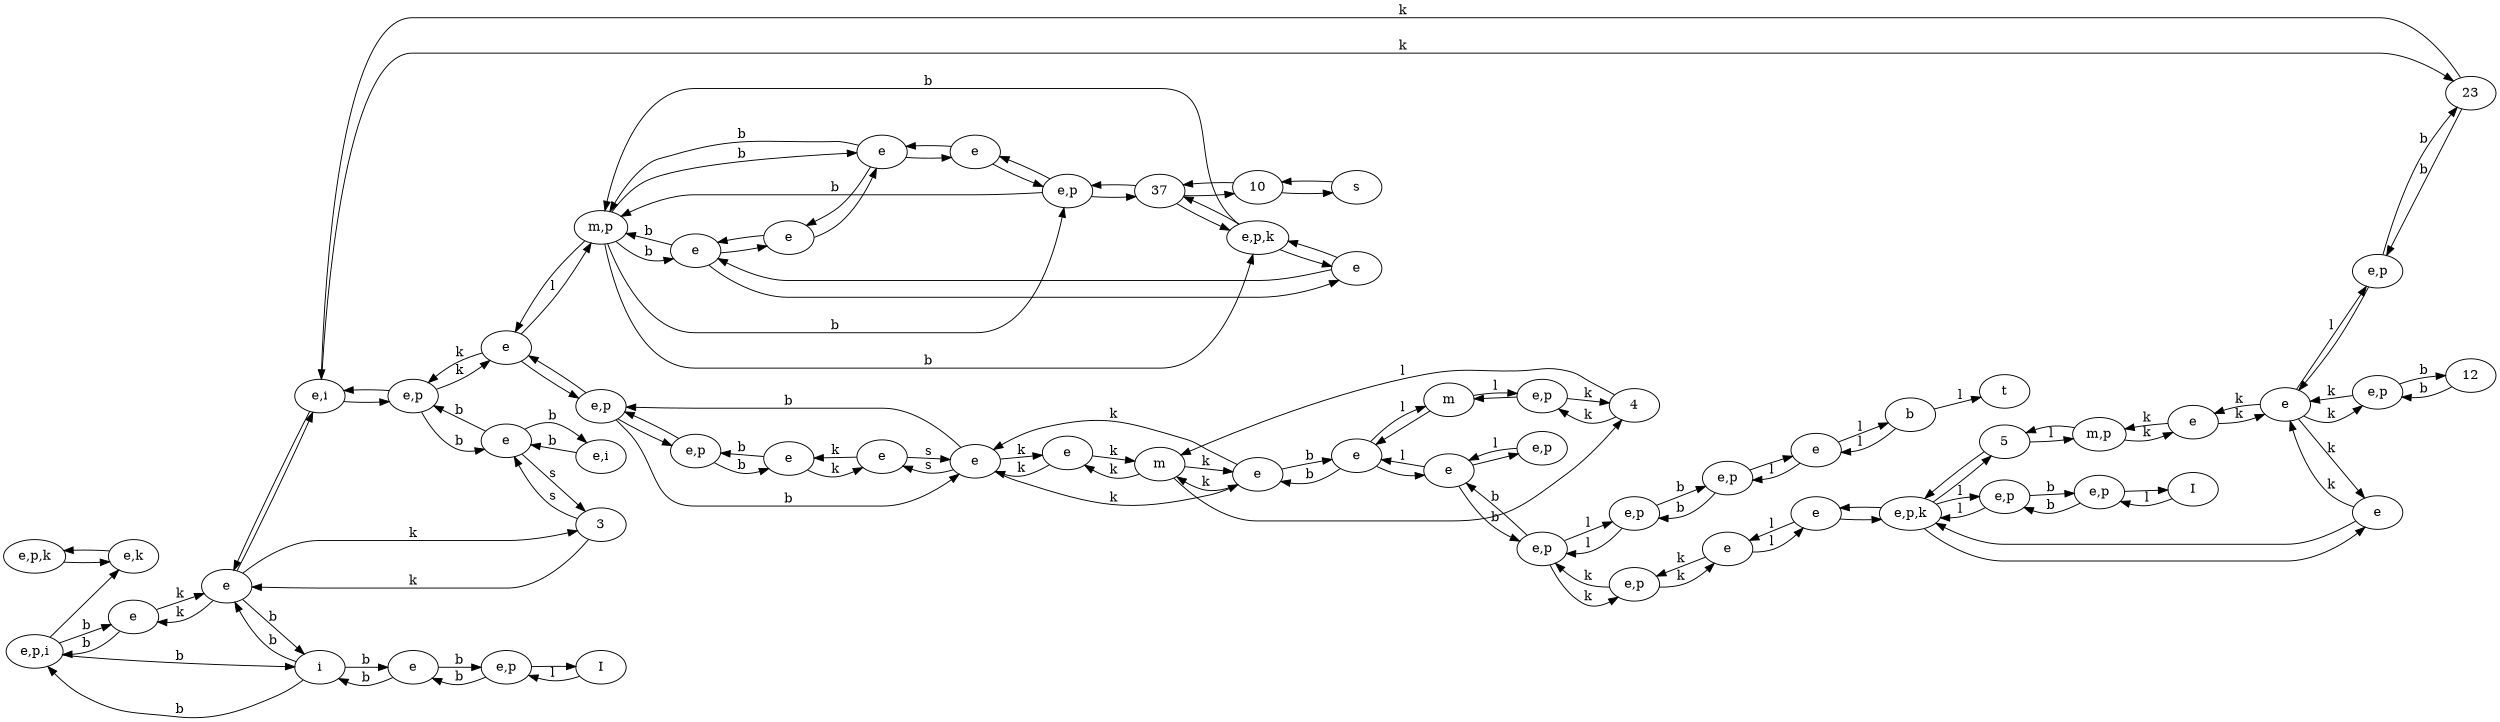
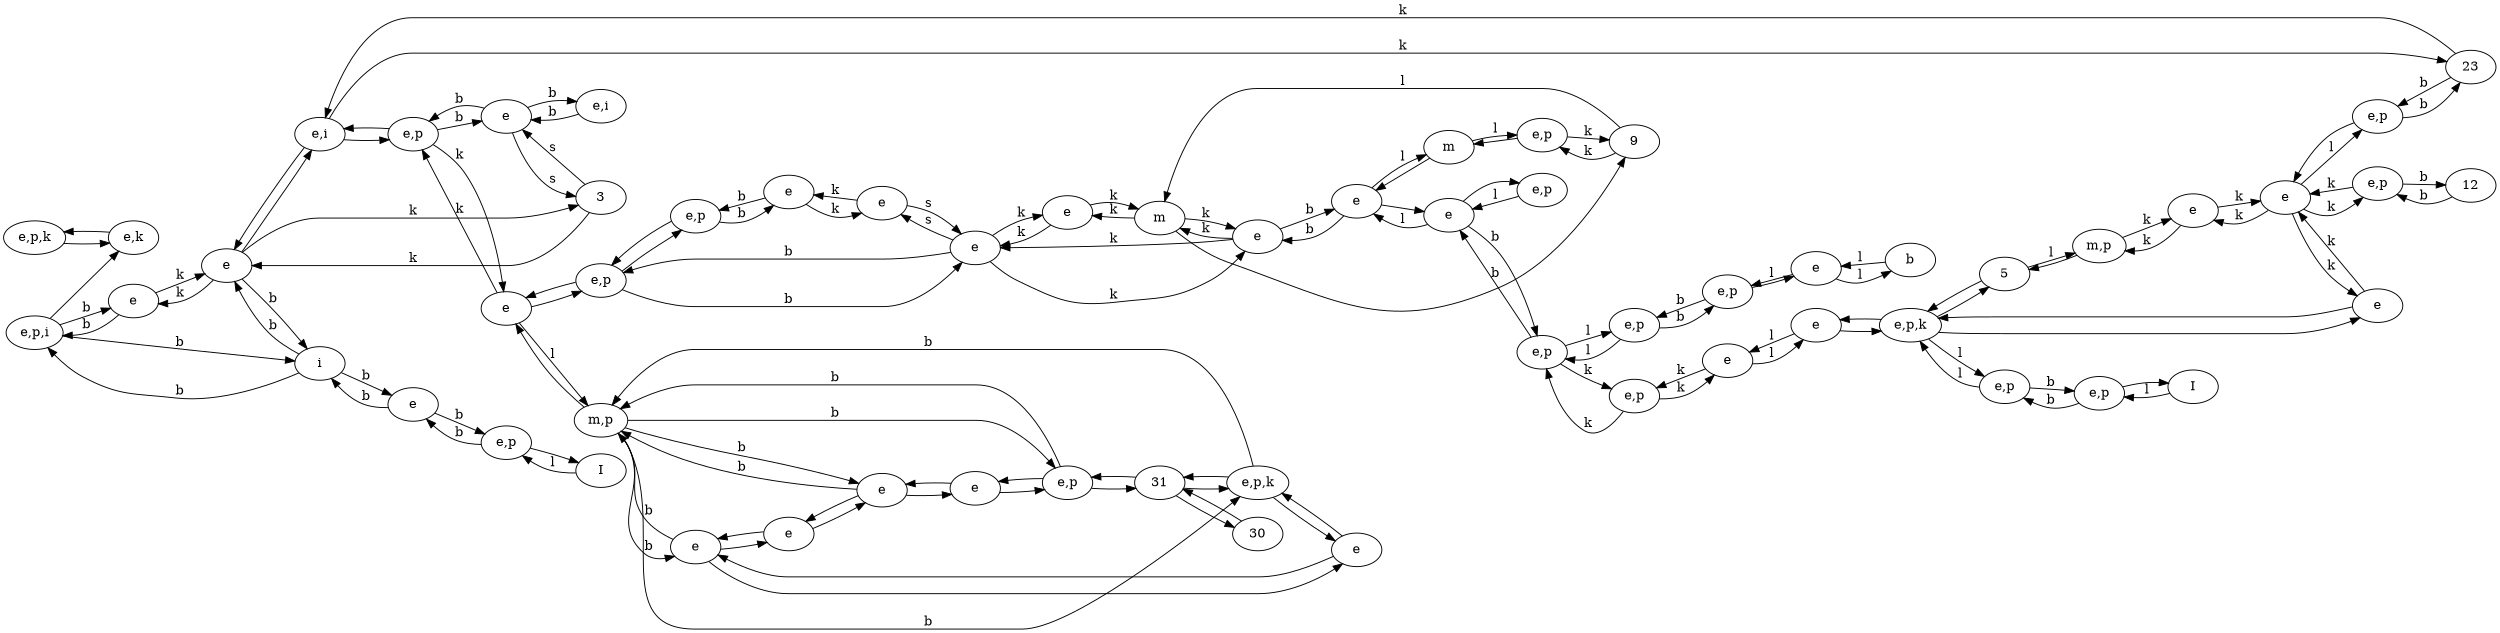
  digraph {
    rankdir=LR
    n1 [label="e,p,k"]
    n2 [label="e,k"]
    n3 [label="e,p"]
    n4 [label=e]
    n5 [label=e]
    n6 [label="e,i"]
    n7 [label="m,p"]
    n8 [label="e,p"]
    n9 [label=3]
    n10 [label="e,i"]
    n11 [label=e]
    n12 [label=23]
    n13 [label="e,p"]
    n14 [label="e,p,k"]
    n15 [label=e]
    n16 [label=e]
    n17 [label=e]
    n18 [label="e,p"]
    n19 [label=e]
    n20 [label=e]
    n21 [label=m]
    n22 [label=e]
    n23 [label=e]
    n24 [label=m]
    n25 [label=e]
-   4
+   4 [label=9]
    n27 [label="e,p"]
    n28 [label="e,p,k\n"]
    5
    n30 [label=e]
    n31 [label=e]
    n32 [label="e,p"]
    n33 [label="m,p"]
    n34 [label=e]
    n35 [label=e]
    n36 [label=e]
    n37 [label=i]
    n38 [label=I]
    n39 [label="e,p"]
    n40 [label=e]
    n41 [label=I]
    n42 [label="e,p"]
-   n43 [label=t]
    n44 [label=b]
    n45 [label=e]
    n46 [label="e,p"]
    n47 [label=e]
    n48 [label="e,p"]
    n49 [label="e,p"]
    n50 [label=e]
    n51 [label="e,p"]
    n52 [label="e,p"]
    n53 [label="e,p"]
    n54 [label=12]
    n55 [label="e,p"]
-   n56 [label=s]
-   30 [label=10]
-   31 [label=37]
+   30
+   31
    n59 [label=e]
    n60 [label=e]
    n61 [label=e]
    n62 [label="e,p,i"]
    n1 -> n2
    n2 -> n1
    n3 -> n4 [label=k]
    n3 -> n5 [label=b]
    n3 -> n6
    n4 -> n3 [label=k]
    n4 -> n7 [label=l]
    n4 -> n8
    n5 -> n3 [label=b]
    n5 -> n9 [label=s]
    n5 -> n10 [label=b]
    n6 -> n3
    n6 -> n11
    n6 -> n12 [label=k]
    n7 -> n4
    n7 -> n13 [label=b]
    n7 -> n14 [label=b]
    n7 -> n15 [label=b]
    n7 -> n16 [label=b]
    n8 -> n4
    n8 -> n17 [label=b]
    n8 -> n18
    n9 -> n5 [label=s]
    n9 -> n11 [label=k]
    n10 -> n5 [label=b]
    n11 -> n6
    n11 -> n9 [label=k]
    n11 -> n36 [label=k]
    n11 -> n37 [label=b]
    n12 -> n6 [label=k]
    n12 -> n52 [label=b]
    n13 -> n7 [label=b]
    n13 -> 31
    n13 -> n59
    n14 -> n7 [label=b]
    n14 -> 31
    n14 -> n60
    n15 -> n7 [label=b]
    n15 -> n59
    n15 -> n61
    n16 -> n7 [label=b]
    n16 -> n60
    n16 -> n61
    n17 -> n8 [label=b]
    n17 -> n19 [label=k]
    n17 -> n22 [label=s]
    n17 -> n23 [label=k]
    n18 -> n8
    n18 -> n35 [label=b]
    n19 -> n17 [label=k]
    n19 -> n20 [label=b]
    n19 -> n21 [label=k]
    n20 -> n19 [label=b]
    n20 -> n24 [label=l]
    n20 -> n25
    n21 -> n19 [label=k]
    n21 -> n23 [label=k]
    n21 -> 4
    n22 -> n17 [label=s]
    n22 -> n35 [label=k]
    n23 -> n17 [label=k]
    n23 -> n21 [label=k]
    n24 -> n20
    n24 -> n27 [label=l]
    n25 -> n20 [label=l]
    n25 -> n48 [label=b]
    n25 -> n55
    4 -> n21 [label=l]
    4 -> n27 [label=k]
    n27 -> n24
    n27 -> 4 [label=k]
    n28 -> 5
    n28 -> n30
    n28 -> n31
    n28 -> n32 [label=l]
    5 -> n28
    5 -> n33 [label=l]
    n30 -> n28
    n30 -> n50 [label=k]
    n31 -> n28
    n31 -> n47 [label=l]
    n32 -> n28 [label=l]
    n32 -> n42 [label=b]
    n33 -> 5
    n33 -> n34 [label=k]
    n34 -> n33 [label=k]
    n34 -> n50 [label=k]
    n35 -> n18 [label=b]
    n35 -> n22 [label=k]
    n36 -> n11 [label=k]
    n36 -> n62 [label=b]
    n37 -> n11 [label=b]
    n37 -> n40 [label=b]
    n37 -> n62 [label=b]
    n38 -> n39 [label=l]
    n39 -> n38
    n39 -> n40 [label=b]
    n40 -> n37 [label=b]
    n40 -> n39 [label=b]
    n41 -> n42 [label=l]
    n42 -> n32 [label=b]
    n42 -> n41
-   n44 -> n43 [label=l]
    n44 -> n45 [label=l]
    n45 -> n44 [label=l]
    n45 -> n53 [label=l]
    n46 -> n47 [label=k]
    n46 -> n48 [label=k]
    n47 -> n31 [label=l]
    n47 -> n46 [label=k]
    n48 -> n25 [label=b]
    n48 -> n46 [label=k]
    n48 -> n49 [label=l]
    n49 -> n48 [label=l]
    n49 -> n53 [label=b]
    n50 -> n30 [label=k]
    n50 -> n34 [label=k]
    n50 -> n51 [label=k]
    n50 -> n52 [label=l]
    n51 -> n50 [label=k]
    n51 -> n54 [label=b]
    n52 -> n12 [label=b]
    n52 -> n50
    n53 -> n45
    n53 -> n49 [label=b]
    n54 -> n51 [label=b]
    n55 -> n25 [label=l]
-   n56 -> 30
-   30 -> n56
    30 -> 31
    31 -> n13
    31 -> n14
    31 -> 30
    n59 -> n13
    n59 -> n15
    n60 -> n14
    n60 -> n16
    n61 -> n15
    n61 -> n16
    n62 -> n2
    n62 -> n36 [label=b]
    n62 -> n37 [label=b]
  }
